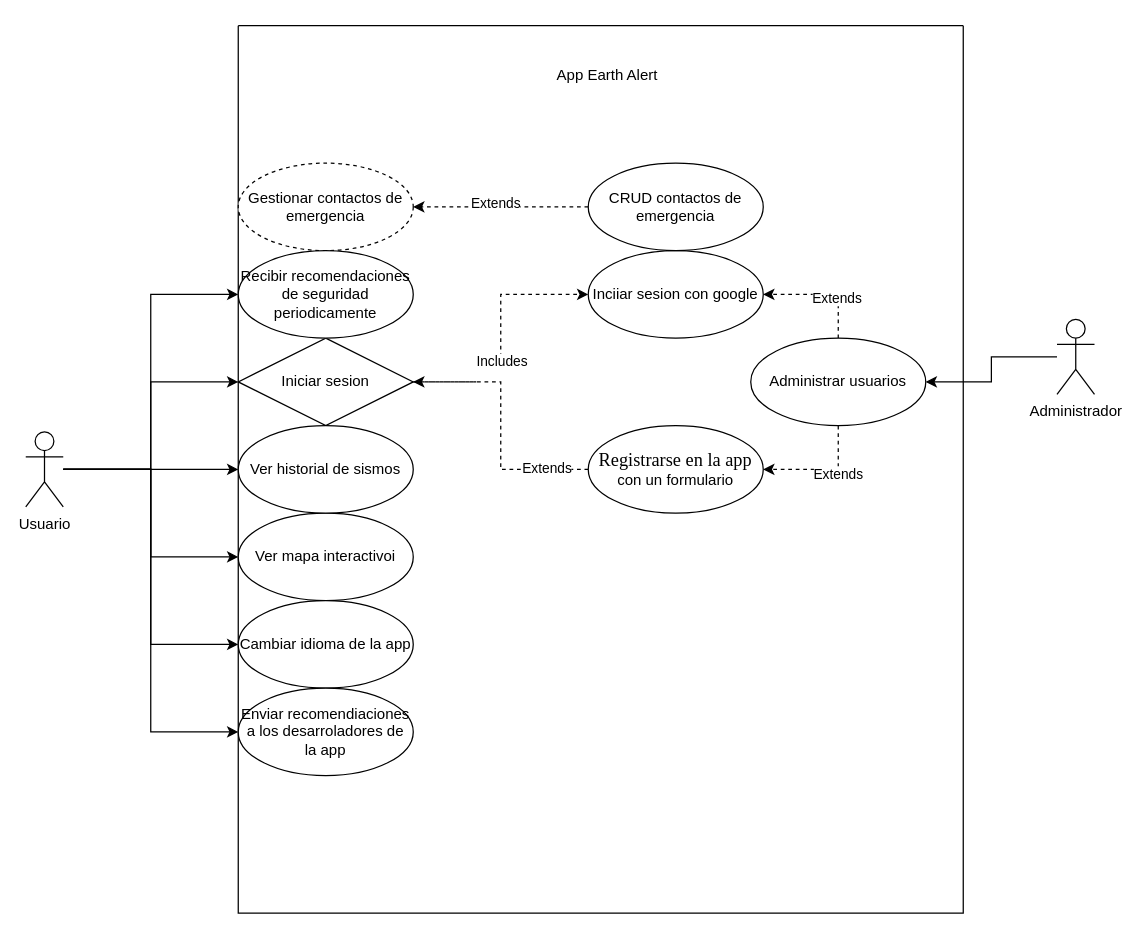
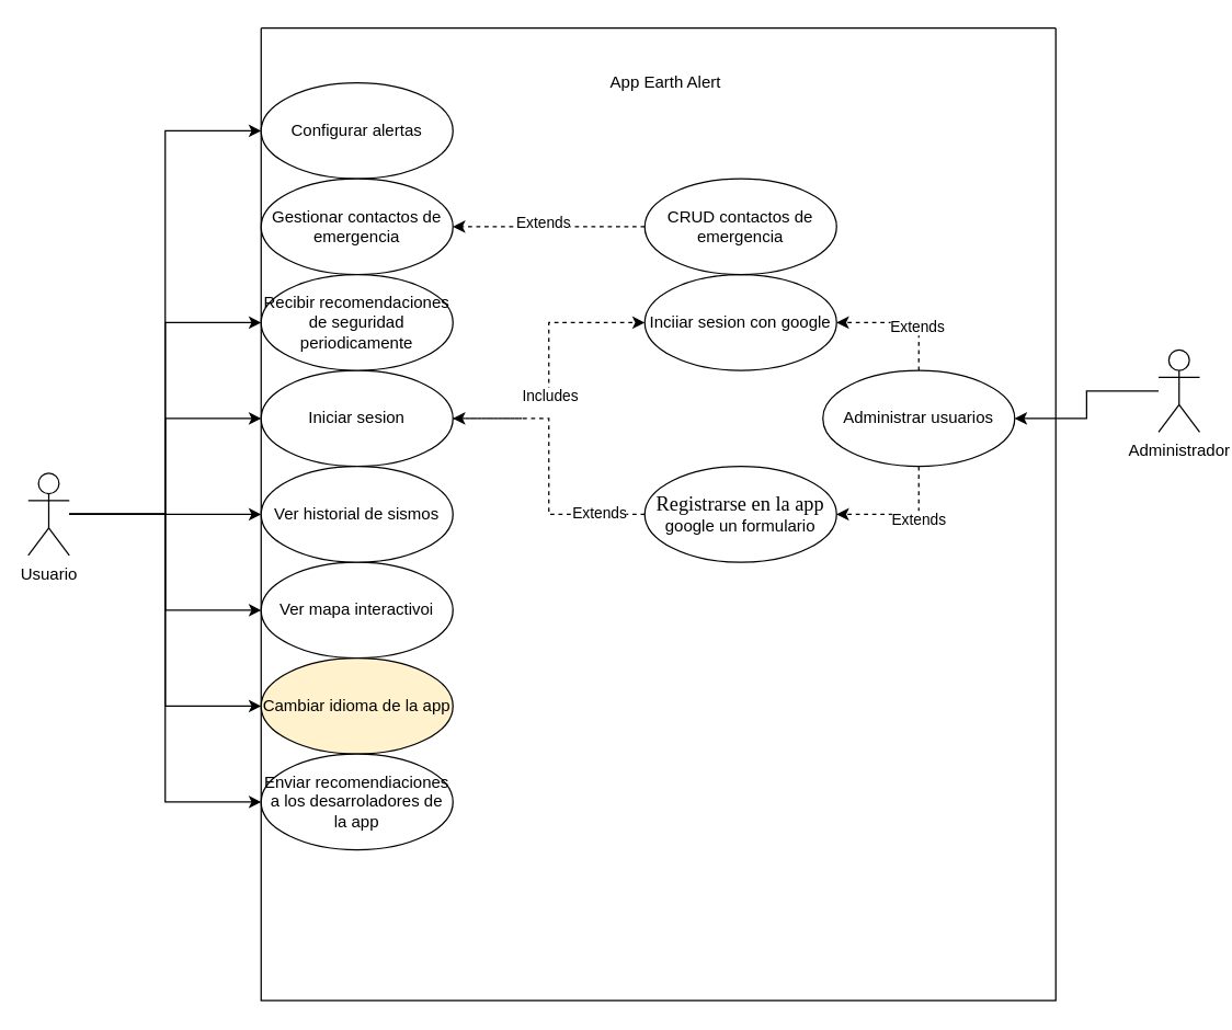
  <mxCell id="0" />
  <mxCell id="1" parent="0" />
+ <mxCell id="2" style="edgeStyle=orthogonalEdgeStyle;rounded=0;orthogonalLoop=1;jettySize=auto;html=1;entryX=0;entryY=0.5;entryDx=0;entryDy=0;" edge="1" parent="1" source="9" target="11"><mxGeometry relative="1" as="geometry" /></mxCell>
  <mxCell id="3" style="edgeStyle=orthogonalEdgeStyle;rounded=0;orthogonalLoop=1;jettySize=auto;html=1;entryX=0;entryY=0.5;entryDx=0;entryDy=0;" edge="1" parent="1" source="9" target="33"><mxGeometry relative="1" as="geometry" /></mxCell>
  <mxCell id="4" style="edgeStyle=orthogonalEdgeStyle;rounded=0;orthogonalLoop=1;jettySize=auto;html=1;entryX=0;entryY=0.5;entryDx=0;entryDy=0;" edge="1" parent="1" source="9" target="16"><mxGeometry relative="1" as="geometry" /></mxCell>
  <mxCell id="5" style="edgeStyle=orthogonalEdgeStyle;rounded=0;orthogonalLoop=1;jettySize=auto;html=1;entryX=0;entryY=0.5;entryDx=0;entryDy=0;" edge="1" parent="1" source="9" target="24"><mxGeometry relative="1" as="geometry" /></mxCell>
  <mxCell id="6" style="edgeStyle=orthogonalEdgeStyle;rounded=0;orthogonalLoop=1;jettySize=auto;html=1;entryX=0;entryY=0.5;entryDx=0;entryDy=0;" edge="1" parent="1" source="9" target="18"><mxGeometry relative="1" as="geometry" /></mxCell>
  <mxCell id="7" style="edgeStyle=orthogonalEdgeStyle;rounded=0;orthogonalLoop=1;jettySize=auto;html=1;entryX=0;entryY=0.5;entryDx=0;entryDy=0;" edge="1" parent="1" source="9" target="19"><mxGeometry relative="1" as="geometry" /></mxCell>
  <mxCell id="8" style="edgeStyle=orthogonalEdgeStyle;rounded=0;orthogonalLoop=1;jettySize=auto;html=1;entryX=0;entryY=0.5;entryDx=0;entryDy=0;" edge="1" parent="1" source="9" target="20"><mxGeometry relative="1" as="geometry" /></mxCell>
  <mxCell id="9" value="Usuario" style="shape=umlActor;verticalLabelPosition=bottom;verticalAlign=top;html=1;outlineConnect=0;" vertex="1" parent="1"><mxGeometry x="20" y="345" width="30" height="60" as="geometry" /></mxCell>
  <mxCell id="10" value="" style="swimlane;startSize=0;" vertex="1" parent="1"><mxGeometry x="190" y="20" width="580" height="710" as="geometry" /></mxCell>
- <mxCell id="12" value="Gestionar contactos de emergencia" style="ellipse;whiteSpace=wrap;html=1;dashed=1;" vertex="1" parent="10"><mxGeometry y="110" width="140" height="70" as="geometry" /></mxCell>
+ <mxCell id="11" value="Configurar alertas" style="ellipse;whiteSpace=wrap;html=1;" vertex="1" parent="10"><mxGeometry y="40" width="140" height="70" as="geometry" /></mxCell>
+ <mxCell id="12" value="Gestionar contactos de emergencia" style="ellipse;whiteSpace=wrap;html=1;" vertex="1" parent="10"><mxGeometry y="110" width="140" height="70" as="geometry" /></mxCell>
  <mxCell id="13" value="App Earth Alert" style="text;html=1;align=center;verticalAlign=middle;resizable=0;points=[];autosize=1;strokeColor=none;fillColor=none;" vertex="1" parent="10"><mxGeometry x="245" y="25" width="100" height="30" as="geometry" /></mxCell>
  <mxCell id="14" style="edgeStyle=orthogonalEdgeStyle;rounded=0;orthogonalLoop=1;jettySize=auto;html=1;dashed=1;" edge="1" parent="10" source="16" target="17"><mxGeometry relative="1" as="geometry" /></mxCell>
  <mxCell id="15" value="Includes&lt;div&gt;&lt;br&gt;&lt;/div&gt;" style="edgeLabel;html=1;align=center;verticalAlign=middle;resizable=0;points=[];" vertex="1" connectable="0" parent="14"><mxGeometry x="-0.234" relative="1" as="geometry"><mxPoint as="offset" /></mxGeometry></mxCell>
- <mxCell id="16" value="Iniciar sesion" style="rhombus;whiteSpace=wrap;html=1;" vertex="1" parent="10"><mxGeometry y="250" width="140" height="70" as="geometry" /></mxCell>
+ <mxCell id="16" value="Iniciar sesion" style="ellipse;whiteSpace=wrap;html=1;" vertex="1" parent="10"><mxGeometry y="250" width="140" height="70" as="geometry" /></mxCell>
  <mxCell id="17" value="Inciiar sesion con google" style="ellipse;whiteSpace=wrap;html=1;" vertex="1" parent="10"><mxGeometry x="280" y="180" width="140" height="70" as="geometry" /></mxCell>
  <mxCell id="18" value="Ver mapa interactivoi" style="ellipse;whiteSpace=wrap;html=1;" vertex="1" parent="10"><mxGeometry y="390" width="140" height="70" as="geometry" /></mxCell>
- <mxCell id="19" value="Cambiar idio&lt;span style=&quot;background-color: initial;&quot;&gt;ma de la app&lt;/span&gt;" style="ellipse;whiteSpace=wrap;html=1;" vertex="1" parent="10"><mxGeometry y="460" width="140" height="70" as="geometry" /></mxCell>
+ <mxCell id="19" value="Cambiar idio&lt;span style=&quot;background-color: initial;&quot;&gt;ma de la app&lt;/span&gt;" style="ellipse;whiteSpace=wrap;html=1;fillColor=#fff2cc;" vertex="1" parent="10"><mxGeometry y="460" width="140" height="70" as="geometry" /></mxCell>
  <mxCell id="20" value="Enviar recomendiaciones a los desarroladores de la app" style="ellipse;whiteSpace=wrap;html=1;" vertex="1" parent="10"><mxGeometry y="530" width="140" height="70" as="geometry" /></mxCell>
  <mxCell id="21" style="edgeStyle=orthogonalEdgeStyle;rounded=0;orthogonalLoop=1;jettySize=auto;html=1;entryX=1;entryY=0.5;entryDx=0;entryDy=0;dashed=1;" edge="1" parent="10" source="23" target="16"><mxGeometry relative="1" as="geometry" /></mxCell>
  <mxCell id="22" value="Extends" style="edgeLabel;html=1;align=center;verticalAlign=middle;resizable=0;points=[];" vertex="1" connectable="0" parent="21"><mxGeometry x="-0.673" y="-2" relative="1" as="geometry"><mxPoint as="offset" /></mxGeometry></mxCell>
- <mxCell id="23" value="&lt;div&gt;&lt;font face=&quot;Calibri&quot;&gt;&lt;span style=&quot;font-size: 14.667px;&quot;&gt;Registrarse en la app&lt;/span&gt;&lt;/font&gt;&lt;/div&gt;&lt;div&gt;con un formulario&lt;/div&gt;" style="ellipse;whiteSpace=wrap;html=1;" vertex="1" parent="10"><mxGeometry x="280" y="320" width="140" height="70" as="geometry" /></mxCell>
+ <mxCell id="23" value="&lt;div&gt;&lt;font face=&quot;Calibri&quot;&gt;&lt;span style=&quot;font-size: 14.667px;&quot;&gt;Registrarse en la app&lt;/span&gt;&lt;/font&gt;&lt;/div&gt;&lt;div&gt;google un formulario&lt;/div&gt;" style="ellipse;whiteSpace=wrap;html=1;" vertex="1" parent="10"><mxGeometry x="280" y="320" width="140" height="70" as="geometry" /></mxCell>
  <mxCell id="24" value="Ver historial de sismos" style="ellipse;whiteSpace=wrap;html=1;" vertex="1" parent="10"><mxGeometry y="320" width="140" height="70" as="geometry" /></mxCell>
  <mxCell id="25" style="edgeStyle=orthogonalEdgeStyle;rounded=0;orthogonalLoop=1;jettySize=auto;html=1;entryX=1;entryY=0.5;entryDx=0;entryDy=0;dashed=1;" edge="1" parent="10" source="27" target="12"><mxGeometry relative="1" as="geometry" /></mxCell>
  <mxCell id="26" value="Extends" style="edgeLabel;html=1;align=center;verticalAlign=middle;resizable=0;points=[];" vertex="1" connectable="0" parent="25"><mxGeometry x="0.078" y="-4" relative="1" as="geometry"><mxPoint as="offset" /></mxGeometry></mxCell>
  <mxCell id="27" value="CRUD contactos de emergencia" style="ellipse;whiteSpace=wrap;html=1;" vertex="1" parent="10"><mxGeometry x="280" y="110" width="140" height="70" as="geometry" /></mxCell>
  <mxCell id="28" style="edgeStyle=orthogonalEdgeStyle;rounded=0;orthogonalLoop=1;jettySize=auto;html=1;entryX=1;entryY=0.5;entryDx=0;entryDy=0;dashed=1;" edge="1" parent="10" source="32" target="17"><mxGeometry relative="1" as="geometry" /></mxCell>
  <mxCell id="29" value="Extends" style="edgeLabel;html=1;align=center;verticalAlign=middle;resizable=0;points=[];" connectable="0" vertex="1" parent="28"><mxGeometry x="-0.314" y="2" relative="1" as="geometry"><mxPoint as="offset" /></mxGeometry></mxCell>
  <mxCell id="30" style="edgeStyle=orthogonalEdgeStyle;rounded=0;orthogonalLoop=1;jettySize=auto;html=1;entryX=1;entryY=0.5;entryDx=0;entryDy=0;dashed=1;" edge="1" parent="10" source="32" target="23"><mxGeometry relative="1" as="geometry" /></mxCell>
  <mxCell id="31" value="Extends" style="edgeLabel;html=1;align=center;verticalAlign=middle;resizable=0;points=[];" connectable="0" vertex="1" parent="30"><mxGeometry x="-0.238" y="3" relative="1" as="geometry"><mxPoint as="offset" /></mxGeometry></mxCell>
  <mxCell id="32" value="Administrar usuarios" style="ellipse;whiteSpace=wrap;html=1;" vertex="1" parent="10"><mxGeometry x="410" y="250" width="140" height="70" as="geometry" /></mxCell>
  <mxCell id="33" value="Recibir recomendaciones de seguridad periodicamente" style="ellipse;whiteSpace=wrap;html=1;" vertex="1" parent="1"><mxGeometry x="190" y="200" width="140" height="70" as="geometry" /></mxCell>
  <mxCell id="34" style="edgeStyle=orthogonalEdgeStyle;rounded=0;orthogonalLoop=1;jettySize=auto;html=1;entryX=1;entryY=0.5;entryDx=0;entryDy=0;" edge="1" parent="1" source="35" target="32"><mxGeometry relative="1" as="geometry" /></mxCell>
  <mxCell id="35" value="Administrador" style="shape=umlActor;verticalLabelPosition=bottom;verticalAlign=top;html=1;outlineConnect=0;" vertex="1" parent="1"><mxGeometry x="845" y="255" width="30" height="60" as="geometry" /></mxCell>
